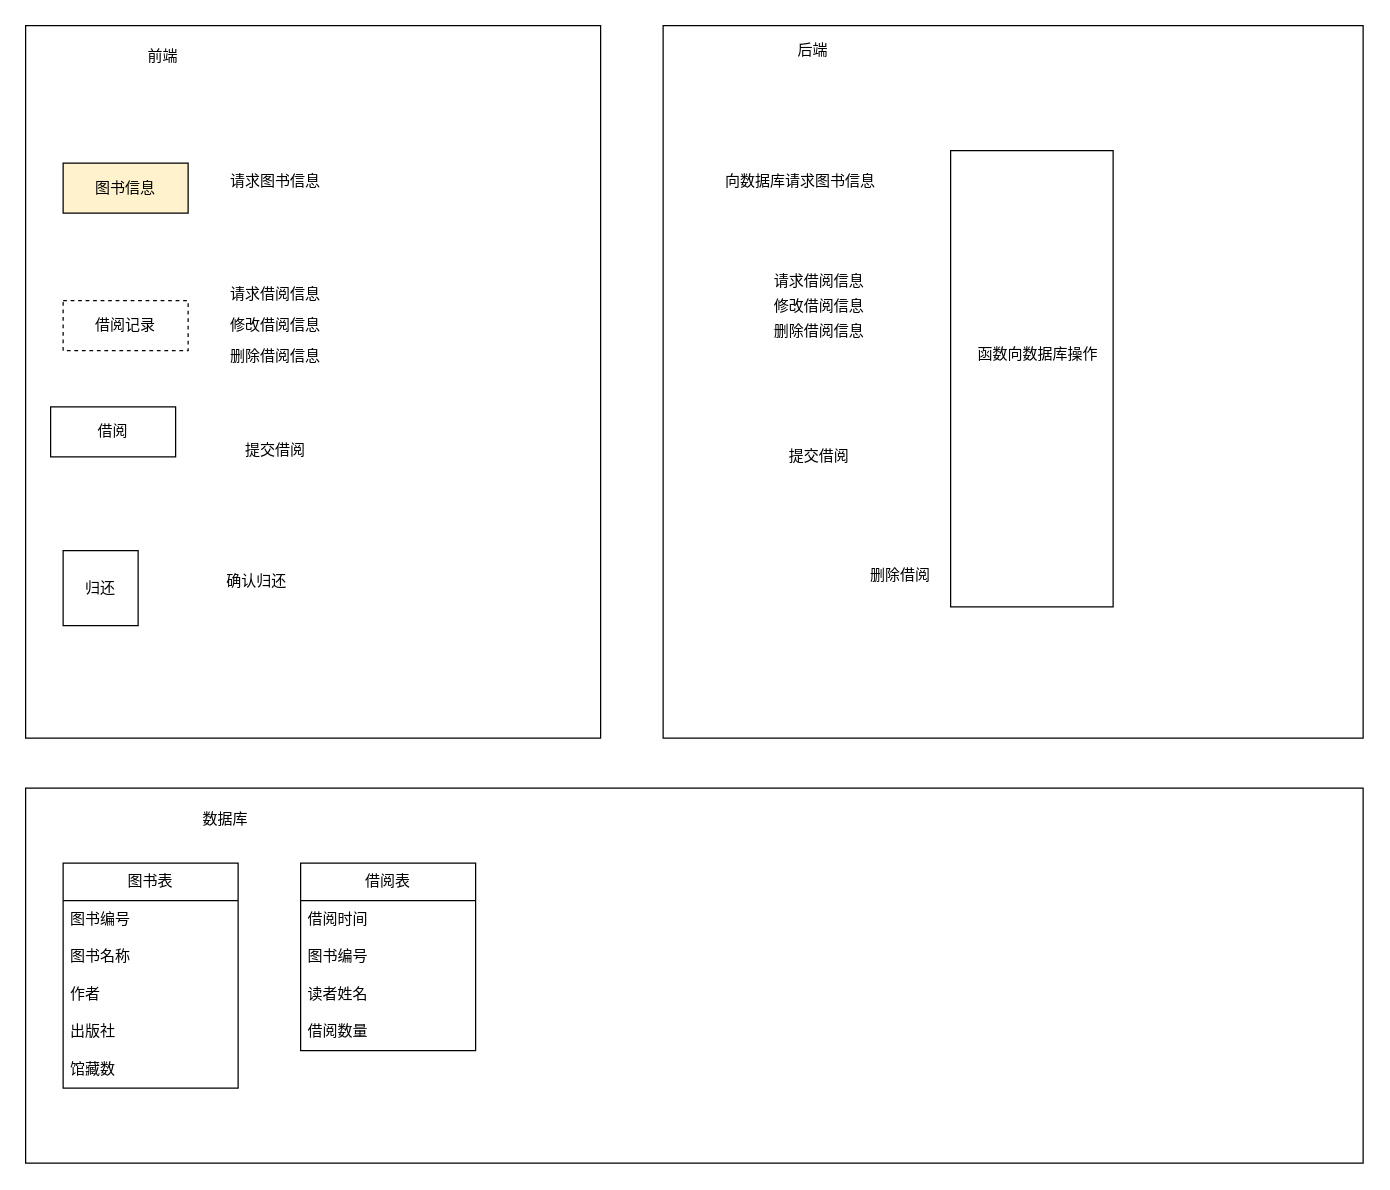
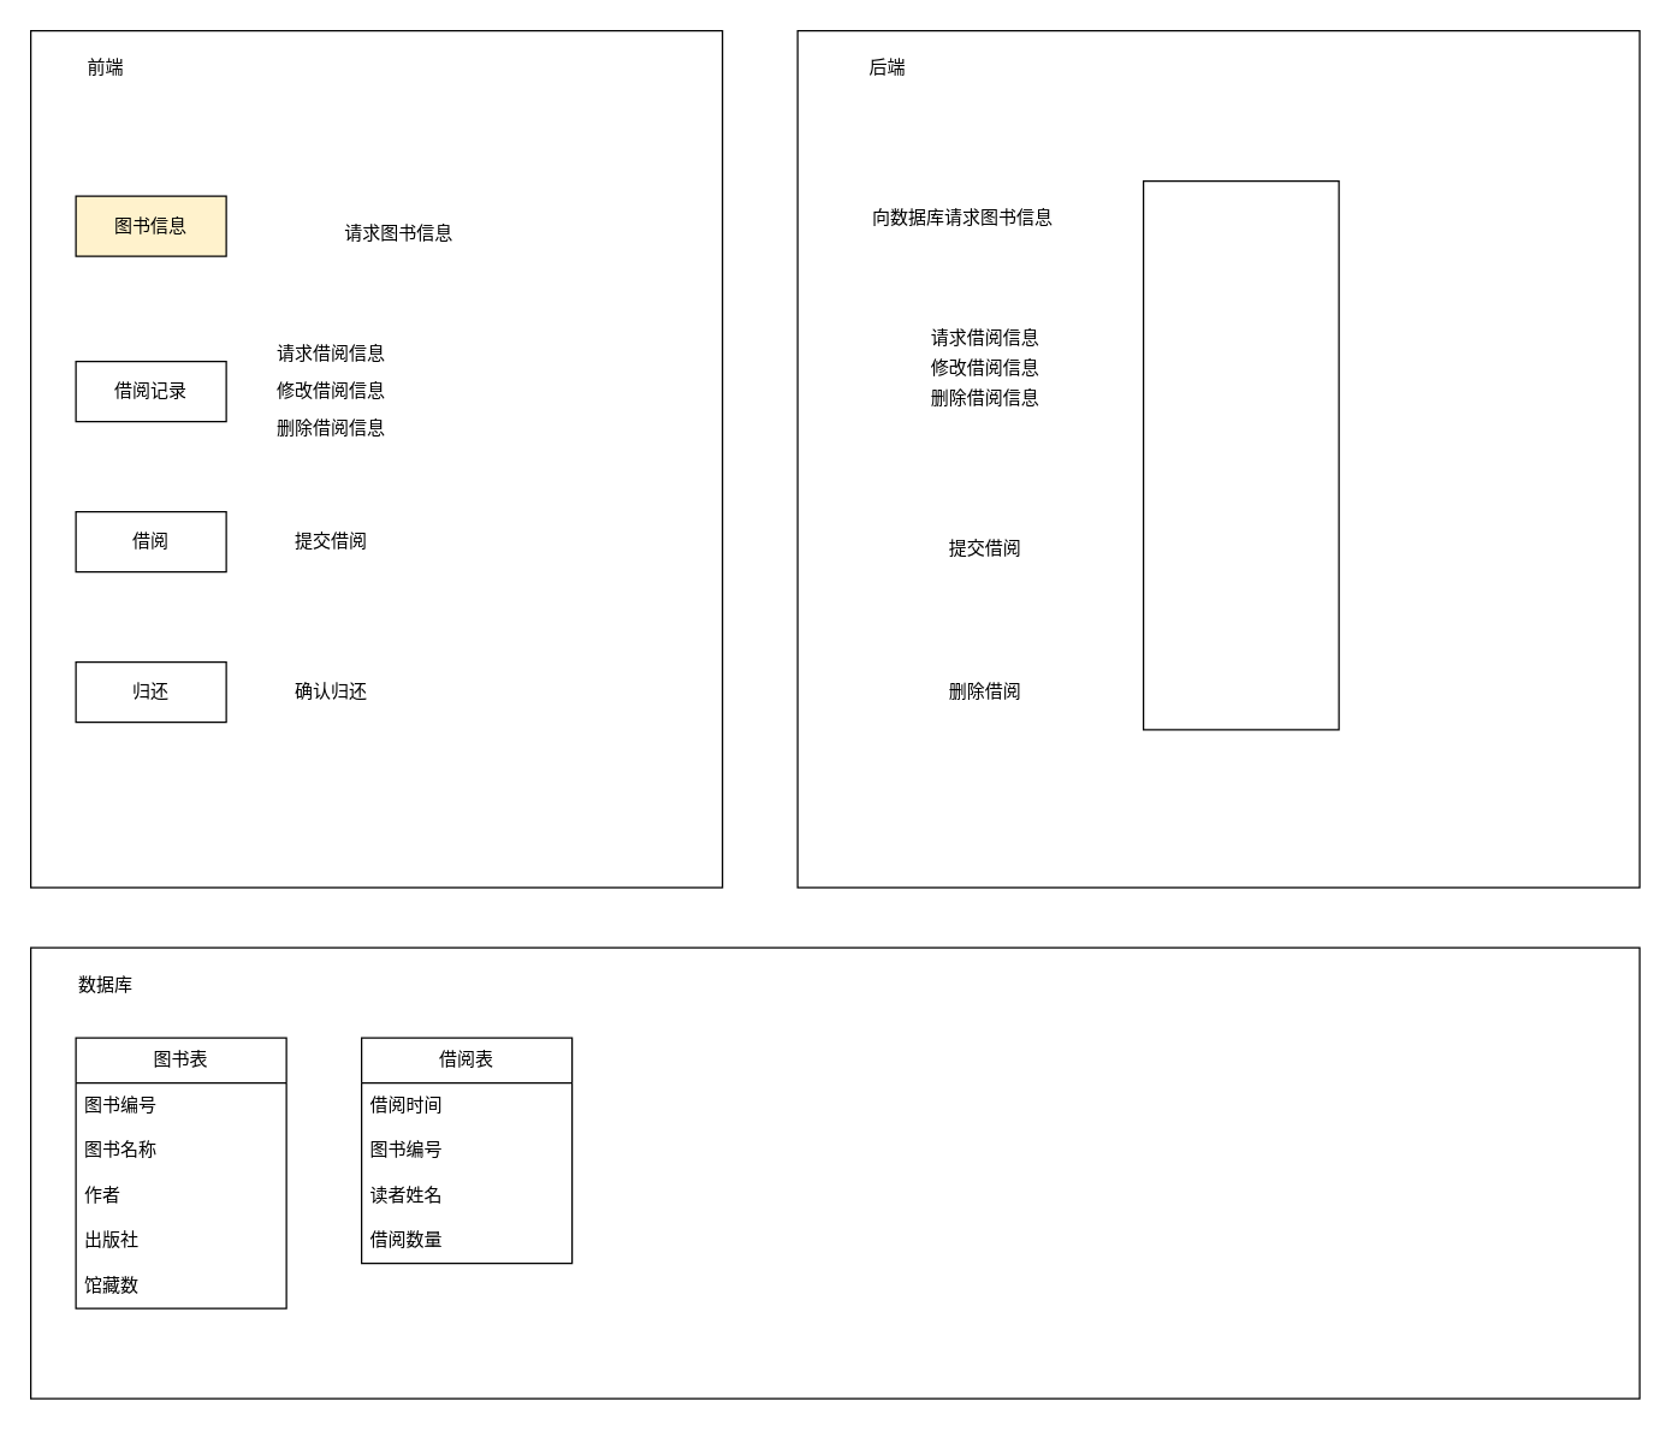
  <mxCell id="0" />
  <mxCell id="1" parent="0" />
  <mxCell id="2" value="" style="rounded=0;whiteSpace=wrap;html=1;" vertex="1" parent="1"><mxGeometry x="20" y="20" width="460" height="570" as="geometry" /></mxCell>
  <mxCell id="3" value="" style="rounded=0;whiteSpace=wrap;html=1;" vertex="1" parent="1"><mxGeometry x="530" y="20" width="560" height="570" as="geometry" /></mxCell>
  <mxCell id="4" value="" style="rounded=0;whiteSpace=wrap;html=1;" vertex="1" parent="1"><mxGeometry x="20" y="630" width="1070" height="300" as="geometry" /></mxCell>
- <mxCell id="5" value="前端" style="text;html=1;align=center;verticalAlign=middle;whiteSpace=wrap;rounded=0;" vertex="1" parent="1"><mxGeometry x="100" y="30" width="60" height="30" as="geometry" /></mxCell>
- <mxCell id="6" value="后端" style="text;html=1;align=center;verticalAlign=middle;whiteSpace=wrap;rounded=0;" vertex="1" parent="1"><mxGeometry x="620" y="25" width="60" height="30" as="geometry" /></mxCell>
- <mxCell id="7" value="数据库" style="text;html=1;align=center;verticalAlign=middle;whiteSpace=wrap;rounded=0;" vertex="1" parent="1"><mxGeometry x="150" y="640" width="60" height="30" as="geometry" /></mxCell>
+ <mxCell id="5" value="前端" style="text;html=1;align=center;verticalAlign=middle;whiteSpace=wrap;rounded=0;" vertex="1" parent="1"><mxGeometry x="40" y="30" width="60" height="30" as="geometry" /></mxCell>
+ <mxCell id="6" value="后端" style="text;html=1;align=center;verticalAlign=middle;whiteSpace=wrap;rounded=0;" vertex="1" parent="1"><mxGeometry x="560" y="30" width="60" height="30" as="geometry" /></mxCell>
+ <mxCell id="7" value="数据库" style="text;html=1;align=center;verticalAlign=middle;whiteSpace=wrap;rounded=0;" vertex="1" parent="1"><mxGeometry x="40" y="640" width="60" height="30" as="geometry" /></mxCell>
  <mxCell id="8" value="图书信息" style="rounded=0;whiteSpace=wrap;html=1;fillColor=#fff2cc;" vertex="1" parent="1"><mxGeometry x="50" y="130" width="100" height="40" as="geometry" /></mxCell>
- <mxCell id="9" value="借阅记录" style="rounded=0;whiteSpace=wrap;html=1;dashed=1;" vertex="1" parent="1"><mxGeometry x="50" y="240" width="100" height="40" as="geometry" /></mxCell>
- <mxCell id="10" value="借阅" style="rounded=0;whiteSpace=wrap;html=1;" vertex="1" parent="1"><mxGeometry x="40" y="325" width="100" height="40" as="geometry" /></mxCell>
+ <mxCell id="9" value="借阅记录" style="rounded=0;whiteSpace=wrap;html=1;" vertex="1" parent="1"><mxGeometry x="50" y="240" width="100" height="40" as="geometry" /></mxCell>
+ <mxCell id="10" value="借阅" style="rounded=0;whiteSpace=wrap;html=1;" vertex="1" parent="1"><mxGeometry x="50" y="340" width="100" height="40" as="geometry" /></mxCell>
  <mxCell id="11" value="图书表" style="swimlane;fontStyle=0;childLayout=stackLayout;horizontal=1;startSize=30;horizontalStack=0;resizeParent=1;resizeParentMax=0;resizeLast=0;collapsible=1;marginBottom=0;whiteSpace=wrap;html=1;" vertex="1" parent="1"><mxGeometry x="50" y="690" width="140" height="180" as="geometry" /></mxCell>
  <mxCell id="12" value="图书编号" style="text;strokeColor=none;fillColor=none;align=left;verticalAlign=middle;spacingLeft=4;spacingRight=4;overflow=hidden;points=[[0,0.5],[1,0.5]];portConstraint=eastwest;rotatable=0;whiteSpace=wrap;html=1;" vertex="1" parent="11"><mxGeometry y="30" width="140" height="30" as="geometry" /></mxCell>
  <mxCell id="13" value="图书名称" style="text;strokeColor=none;fillColor=none;align=left;verticalAlign=middle;spacingLeft=4;spacingRight=4;overflow=hidden;points=[[0,0.5],[1,0.5]];portConstraint=eastwest;rotatable=0;whiteSpace=wrap;html=1;" vertex="1" parent="11"><mxGeometry y="60" width="140" height="30" as="geometry" /></mxCell>
  <mxCell id="14" value="作者" style="text;strokeColor=none;fillColor=none;align=left;verticalAlign=middle;spacingLeft=4;spacingRight=4;overflow=hidden;points=[[0,0.5],[1,0.5]];portConstraint=eastwest;rotatable=0;whiteSpace=wrap;html=1;" vertex="1" parent="11"><mxGeometry y="90" width="140" height="30" as="geometry" /></mxCell>
  <mxCell id="15" value="出版社" style="text;strokeColor=none;fillColor=none;align=left;verticalAlign=middle;spacingLeft=4;spacingRight=4;overflow=hidden;points=[[0,0.5],[1,0.5]];portConstraint=eastwest;rotatable=0;whiteSpace=wrap;html=1;" vertex="1" parent="11"><mxGeometry y="120" width="140" height="30" as="geometry" /></mxCell>
  <mxCell id="16" value="馆藏数" style="text;strokeColor=none;fillColor=none;align=left;verticalAlign=middle;spacingLeft=4;spacingRight=4;overflow=hidden;points=[[0,0.5],[1,0.5]];portConstraint=eastwest;rotatable=0;whiteSpace=wrap;html=1;" vertex="1" parent="11"><mxGeometry y="150" width="140" height="30" as="geometry" /></mxCell>
  <mxCell id="17" value="借阅表" style="swimlane;fontStyle=0;childLayout=stackLayout;horizontal=1;startSize=30;horizontalStack=0;resizeParent=1;resizeParentMax=0;resizeLast=0;collapsible=1;marginBottom=0;whiteSpace=wrap;html=1;" vertex="1" parent="1"><mxGeometry x="240" y="690" width="140" height="150" as="geometry" /></mxCell>
  <mxCell id="18" value="借阅时间" style="text;strokeColor=none;fillColor=none;align=left;verticalAlign=middle;spacingLeft=4;spacingRight=4;overflow=hidden;points=[[0,0.5],[1,0.5]];portConstraint=eastwest;rotatable=0;whiteSpace=wrap;html=1;" vertex="1" parent="17"><mxGeometry y="30" width="140" height="30" as="geometry" /></mxCell>
  <mxCell id="19" value="图书编号" style="text;strokeColor=none;fillColor=none;align=left;verticalAlign=middle;spacingLeft=4;spacingRight=4;overflow=hidden;points=[[0,0.5],[1,0.5]];portConstraint=eastwest;rotatable=0;whiteSpace=wrap;html=1;" vertex="1" parent="17"><mxGeometry y="60" width="140" height="30" as="geometry" /></mxCell>
  <mxCell id="20" value="读者姓名" style="text;strokeColor=none;fillColor=none;align=left;verticalAlign=middle;spacingLeft=4;spacingRight=4;overflow=hidden;points=[[0,0.5],[1,0.5]];portConstraint=eastwest;rotatable=0;whiteSpace=wrap;html=1;" vertex="1" parent="17"><mxGeometry y="90" width="140" height="30" as="geometry" /></mxCell>
  <mxCell id="21" value="借阅数量" style="text;strokeColor=none;fillColor=none;align=left;verticalAlign=middle;spacingLeft=4;spacingRight=4;overflow=hidden;points=[[0,0.5],[1,0.5]];portConstraint=eastwest;rotatable=0;whiteSpace=wrap;html=1;" vertex="1" parent="17"><mxGeometry y="120" width="140" height="30" as="geometry" /></mxCell>
- <mxCell id="22" value="归还" style="rounded=0;whiteSpace=wrap;html=1;" vertex="1" parent="1"><mxGeometry x="50" y="440" width="60" height="60" as="geometry" /></mxCell>
- <mxCell id="23" value="请求图书信息" style="text;html=1;align=center;verticalAlign=middle;whiteSpace=wrap;rounded=0;" vertex="1" parent="1"><mxGeometry x="180" y="130" width="80" height="30" as="geometry" /></mxCell>
+ <mxCell id="22" value="归还" style="rounded=0;whiteSpace=wrap;html=1;" vertex="1" parent="1"><mxGeometry x="50" y="440" width="100" height="40" as="geometry" /></mxCell>
+ <mxCell id="23" value="请求图书信息" style="text;html=1;align=center;verticalAlign=middle;whiteSpace=wrap;rounded=0;" vertex="1" parent="1"><mxGeometry x="225" y="140" width="80" height="30" as="geometry" /></mxCell>
  <mxCell id="24" value="请求借阅信息" style="text;html=1;align=center;verticalAlign=middle;whiteSpace=wrap;rounded=0;" vertex="1" parent="1"><mxGeometry x="180" y="220" width="80" height="30" as="geometry" /></mxCell>
  <mxCell id="25" value="修改借阅信息" style="text;html=1;align=center;verticalAlign=middle;whiteSpace=wrap;rounded=0;" vertex="1" parent="1"><mxGeometry x="180" y="250" width="80" height="20" as="geometry" /></mxCell>
  <mxCell id="26" value="删除借阅信息" style="text;html=1;align=center;verticalAlign=middle;whiteSpace=wrap;rounded=0;" vertex="1" parent="1"><mxGeometry x="180" y="270" width="80" height="30" as="geometry" /></mxCell>
  <mxCell id="27" value="提交借阅" style="text;html=1;align=center;verticalAlign=middle;whiteSpace=wrap;rounded=0;" vertex="1" parent="1"><mxGeometry x="190" y="345" width="60" height="30" as="geometry" /></mxCell>
- <mxCell id="28" value="确认归还" style="text;html=1;align=center;verticalAlign=middle;whiteSpace=wrap;rounded=0;" vertex="1" parent="1"><mxGeometry x="175" y="450" width="60" height="30" as="geometry" /></mxCell>
+ <mxCell id="28" value="确认归还" style="text;html=1;align=center;verticalAlign=middle;whiteSpace=wrap;rounded=0;" vertex="1" parent="1"><mxGeometry x="190" y="445" width="60" height="30" as="geometry" /></mxCell>
  <mxCell id="29" value="向数据库请求图书信息" style="text;html=1;align=center;verticalAlign=middle;whiteSpace=wrap;rounded=0;" vertex="1" parent="1"><mxGeometry x="520" y="125" width="240" height="40" as="geometry" /></mxCell>
  <mxCell id="30" value="请求借阅信息" style="text;html=1;align=center;verticalAlign=middle;whiteSpace=wrap;rounded=0;" vertex="1" parent="1"><mxGeometry x="580" y="215" width="150" height="20" as="geometry" /></mxCell>
  <mxCell id="31" value="修改借阅信息" style="text;html=1;align=center;verticalAlign=middle;whiteSpace=wrap;rounded=0;" vertex="1" parent="1"><mxGeometry x="610" y="235" width="90" height="20" as="geometry" /></mxCell>
  <mxCell id="32" value="删除借阅信息" style="text;html=1;align=center;verticalAlign=middle;whiteSpace=wrap;rounded=0;" vertex="1" parent="1"><mxGeometry x="615" y="250" width="80" height="30" as="geometry" /></mxCell>
  <mxCell id="33" value="提交借阅" style="text;html=1;align=center;verticalAlign=middle;whiteSpace=wrap;rounded=0;" vertex="1" parent="1"><mxGeometry x="625" y="350" width="60" height="30" as="geometry" /></mxCell>
- <mxCell id="34" value="删除借阅" style="text;html=1;align=center;verticalAlign=middle;whiteSpace=wrap;rounded=0;" vertex="1" parent="1"><mxGeometry x="690" y="445" width="60" height="30" as="geometry" /></mxCell>
+ <mxCell id="34" value="删除借阅" style="text;html=1;align=center;verticalAlign=middle;whiteSpace=wrap;rounded=0;" vertex="1" parent="1"><mxGeometry x="625" y="445" width="60" height="30" as="geometry" /></mxCell>
  <mxCell id="35" value="" style="rounded=0;whiteSpace=wrap;html=1;" vertex="1" parent="1"><mxGeometry x="760" y="120" width="130" height="365" as="geometry" /></mxCell>
- <mxCell id="36" value="函数向数据库操作" style="text;html=1;align=center;verticalAlign=middle;whiteSpace=wrap;rounded=0;" vertex="1" parent="1"><mxGeometry x="780" y="260" width="100" height="45" as="geometry" /></mxCell>
